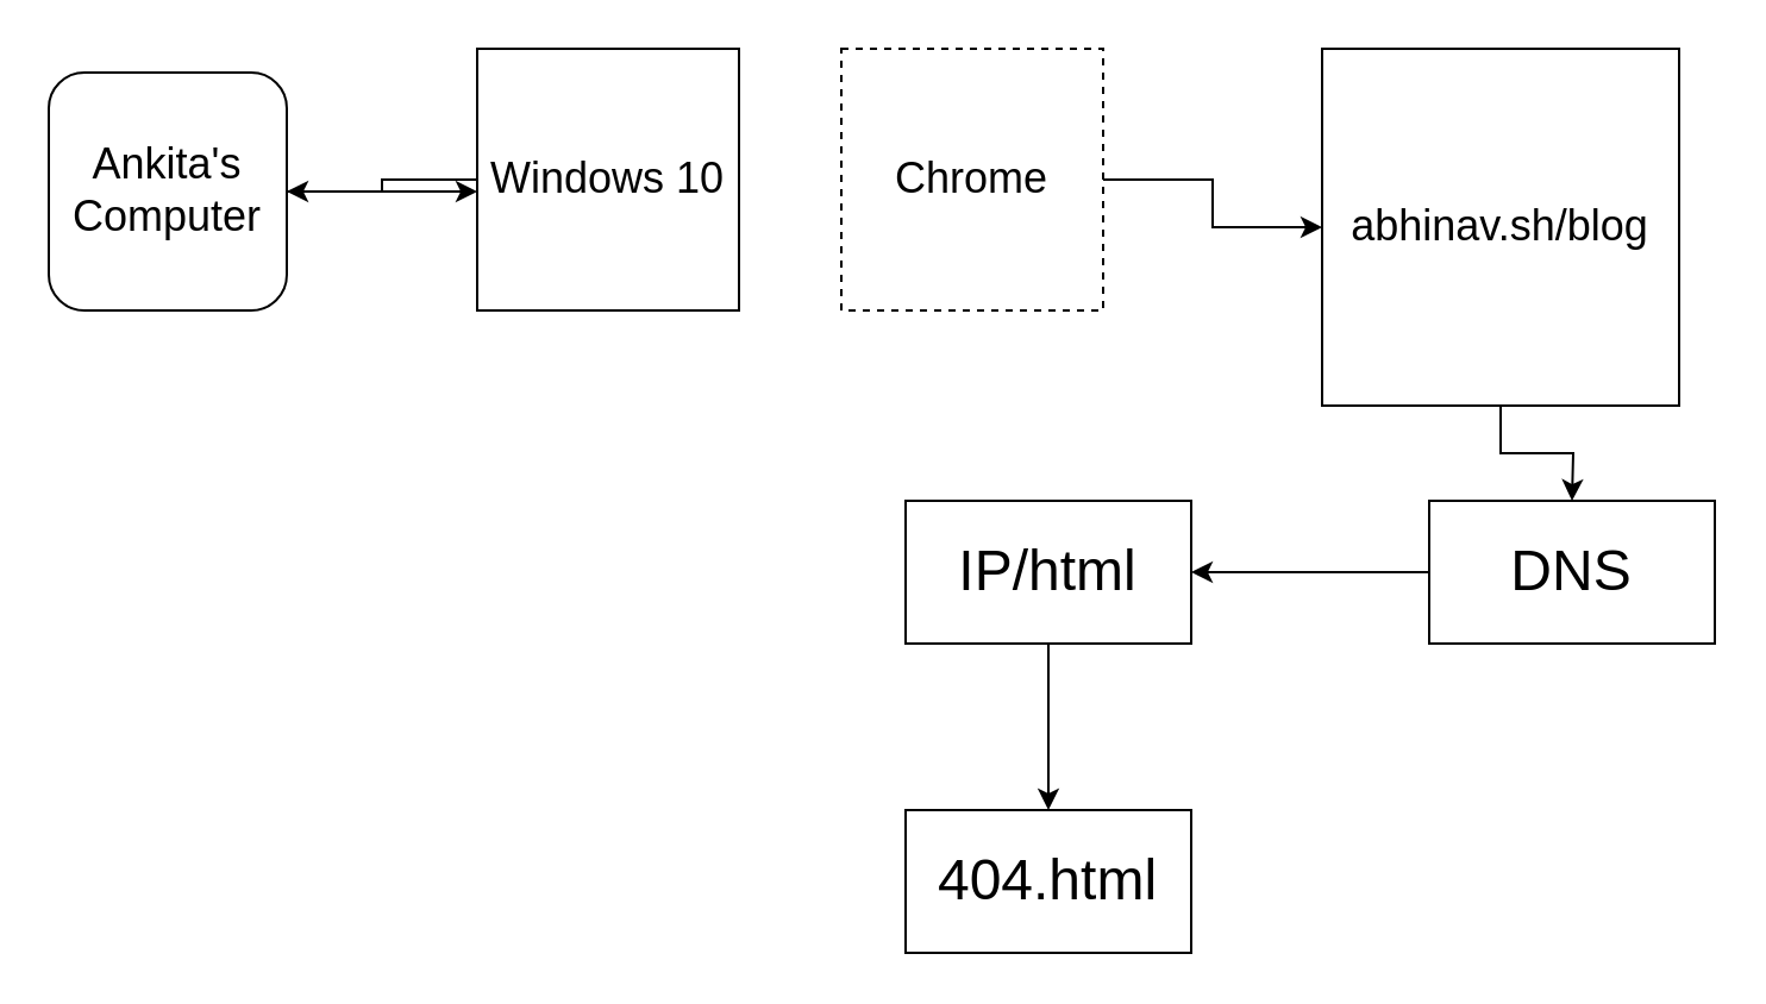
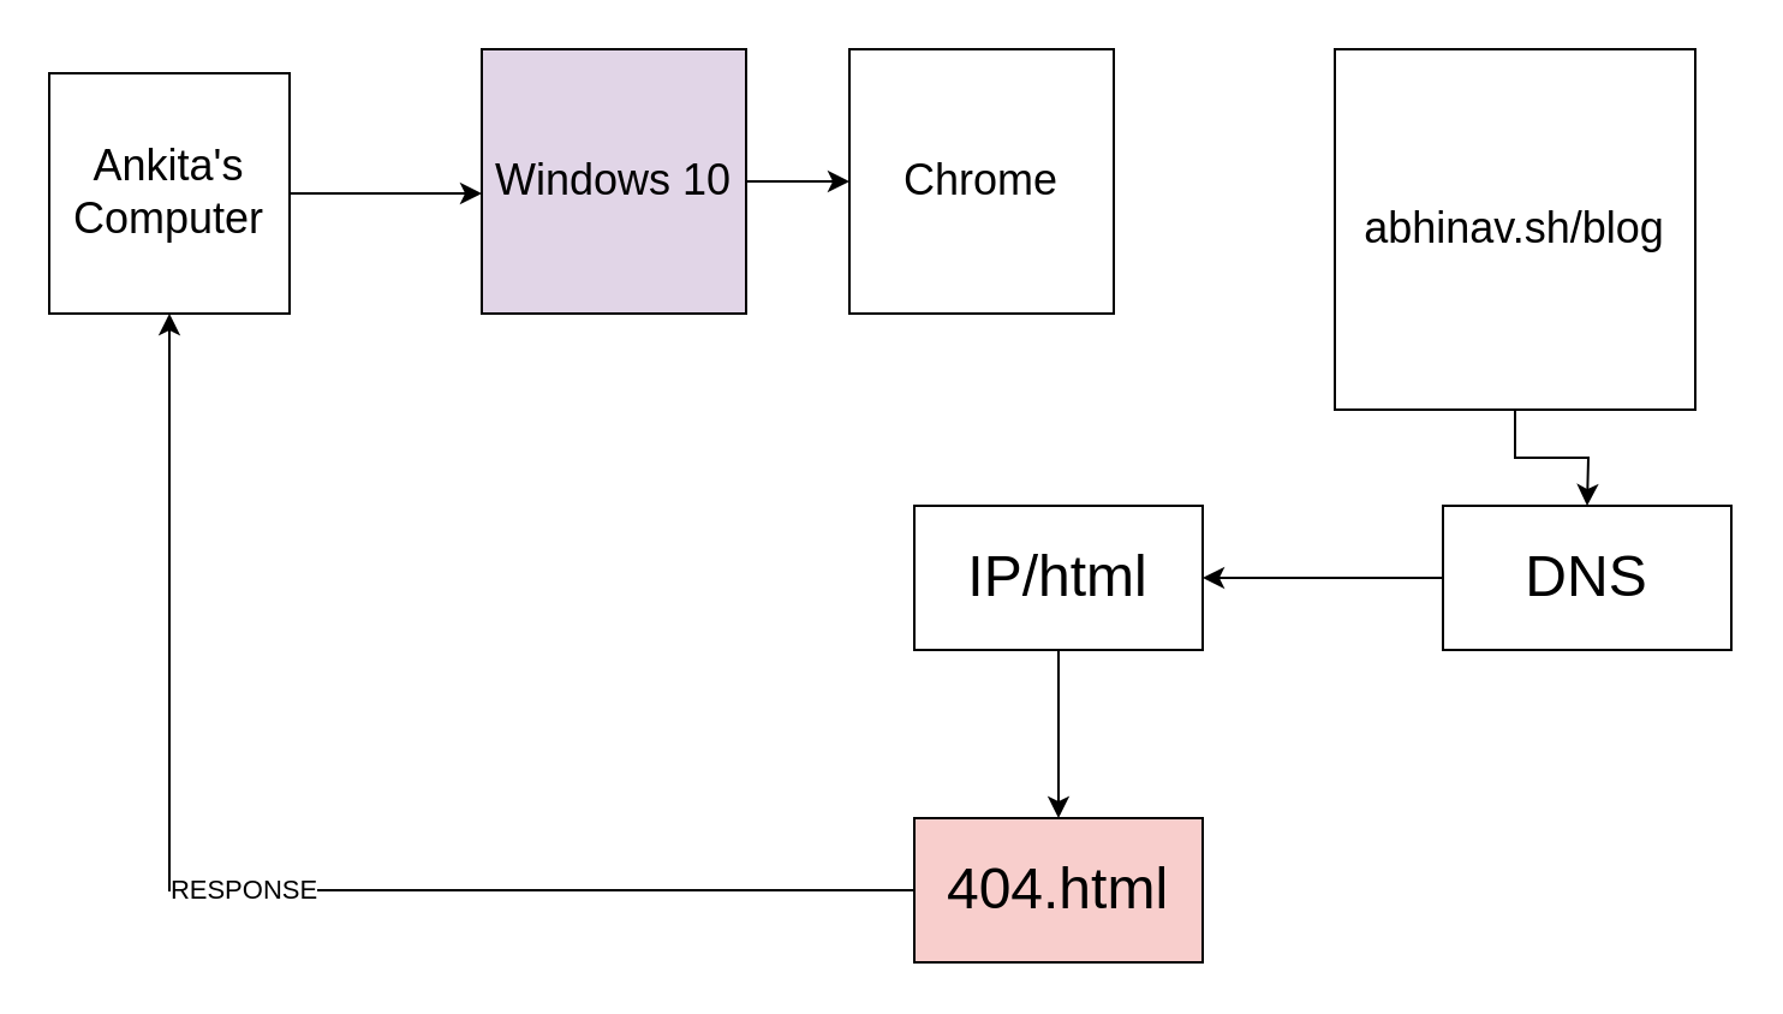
  <mxCell id="0" />
  <mxCell id="1" parent="0" />
  <mxCell id="2" style="edgeStyle=orthogonalEdgeStyle;rounded=0;orthogonalLoop=1;jettySize=auto;html=1;" edge="1" parent="1" source="3"><mxGeometry relative="1" as="geometry"><mxPoint x="200" y="80" as="targetPoint" /><Array as="points"><mxPoint x="160" y="80" /><mxPoint x="160" y="80" /></Array></mxGeometry></mxCell>
- <mxCell id="3" value="&lt;font style=&quot;font-size: 18px&quot;&gt;Ankita's Computer&lt;/font&gt;" style="whiteSpace=wrap;html=1;aspect=fixed;rounded=1;" vertex="1" parent="1"><mxGeometry x="20" y="30" width="100" height="100" as="geometry" /></mxCell>
- <mxCell id="4" style="edgeStyle=orthogonalEdgeStyle;rounded=0;orthogonalLoop=1;jettySize=auto;html=1;" edge="1" parent="1" source="5" target="3"><mxGeometry relative="1" as="geometry" /></mxCell>
- <mxCell id="5" value="&lt;font style=&quot;font-size: 18px&quot;&gt;Windows 10&lt;/font&gt;" style="whiteSpace=wrap;html=1;aspect=fixed;" vertex="1" parent="1"><mxGeometry x="200" y="20" width="110" height="110" as="geometry" /></mxCell>
- <mxCell id="6" style="edgeStyle=orthogonalEdgeStyle;rounded=0;orthogonalLoop=1;jettySize=auto;html=1;entryX=0;entryY=0.5;entryDx=0;entryDy=0;" edge="1" parent="1" source="7" target="9"><mxGeometry relative="1" as="geometry" /></mxCell>
- <mxCell id="7" value="&lt;font style=&quot;font-size: 18px&quot;&gt;Chrome&lt;br&gt;&lt;/font&gt;" style="whiteSpace=wrap;html=1;aspect=fixed;dashed=1;" vertex="1" parent="1"><mxGeometry x="353" y="20" width="110" height="110" as="geometry" /></mxCell>
+ <mxCell id="3" value="&lt;font style=&quot;font-size: 18px&quot;&gt;Ankita's Computer&lt;/font&gt;" style="whiteSpace=wrap;html=1;aspect=fixed;" vertex="1" parent="1"><mxGeometry x="20" y="30" width="100" height="100" as="geometry" /></mxCell>
+ <mxCell id="4" style="edgeStyle=orthogonalEdgeStyle;rounded=0;orthogonalLoop=1;jettySize=auto;html=1;entryX=0;entryY=0.5;entryDx=0;entryDy=0;" edge="1" parent="1" source="5" target="7"><mxGeometry relative="1" as="geometry" /></mxCell>
+ <mxCell id="5" value="&lt;font style=&quot;font-size: 18px&quot;&gt;Windows 10&lt;/font&gt;" style="whiteSpace=wrap;html=1;aspect=fixed;fillColor=#e1d5e7;" vertex="1" parent="1"><mxGeometry x="200" y="20" width="110" height="110" as="geometry" /></mxCell>
+ <mxCell id="7" value="&lt;font style=&quot;font-size: 18px&quot;&gt;Chrome&lt;br&gt;&lt;/font&gt;" style="whiteSpace=wrap;html=1;aspect=fixed;" vertex="1" parent="1"><mxGeometry x="353" y="20" width="110" height="110" as="geometry" /></mxCell>
  <mxCell id="8" style="edgeStyle=orthogonalEdgeStyle;rounded=0;orthogonalLoop=1;jettySize=auto;html=1;" edge="1" parent="1" source="9"><mxGeometry relative="1" as="geometry"><mxPoint x="660" y="210" as="targetPoint" /></mxGeometry></mxCell>
  <mxCell id="9" value="&lt;font style=&quot;font-size: 18px&quot;&gt;abhinav.sh/blog&lt;br&gt;&lt;/font&gt;" style="whiteSpace=wrap;html=1;aspect=fixed;" vertex="1" parent="1"><mxGeometry x="555" y="20" width="150" height="150" as="geometry" /></mxCell>
  <mxCell id="10" style="edgeStyle=orthogonalEdgeStyle;rounded=0;orthogonalLoop=1;jettySize=auto;html=1;" edge="1" parent="1" source="11"><mxGeometry relative="1" as="geometry"><mxPoint x="500" y="240" as="targetPoint" /></mxGeometry></mxCell>
  <mxCell id="11" value="&lt;font style=&quot;font-size: 24px&quot;&gt;DNS&lt;/font&gt;" style="whiteSpace=wrap;html=1;" vertex="1" parent="1"><mxGeometry x="600" y="210" width="120" height="60" as="geometry" /></mxCell>
  <mxCell id="12" style="edgeStyle=orthogonalEdgeStyle;rounded=0;orthogonalLoop=1;jettySize=auto;html=1;" edge="1" parent="1" source="13"><mxGeometry relative="1" as="geometry"><mxPoint x="440" y="340" as="targetPoint" /></mxGeometry></mxCell>
  <mxCell id="13" value="&lt;font style=&quot;font-size: 24px&quot;&gt;IP/html&lt;/font&gt;" style="whiteSpace=wrap;html=1;" vertex="1" parent="1"><mxGeometry x="380" y="210" width="120" height="60" as="geometry" /></mxCell>
- <mxCell id="16" value="&lt;font style=&quot;font-size: 24px&quot;&gt;404.html&lt;br&gt;&lt;/font&gt;" style="whiteSpace=wrap;html=1;" vertex="1" parent="1"><mxGeometry x="380" y="340" width="120" height="60" as="geometry" /></mxCell>
+ <mxCell id="14" style="edgeStyle=orthogonalEdgeStyle;rounded=0;orthogonalLoop=1;jettySize=auto;html=1;entryX=0.5;entryY=1;entryDx=0;entryDy=0;" edge="1" parent="1" source="16" target="3"><mxGeometry relative="1" as="geometry" /></mxCell>
+ <mxCell id="15" value="RESPONSE" style="edgeLabel;html=1;align=center;verticalAlign=middle;resizable=0;points=[];" vertex="1" connectable="0" parent="14"><mxGeometry x="0.019" y="-1" relative="1" as="geometry"><mxPoint as="offset" /></mxGeometry></mxCell>
+ <mxCell id="16" value="&lt;font style=&quot;font-size: 24px&quot;&gt;404.html&lt;br&gt;&lt;/font&gt;" style="whiteSpace=wrap;html=1;fillColor=#f8cecc;" vertex="1" parent="1"><mxGeometry x="380" y="340" width="120" height="60" as="geometry" /></mxCell>
